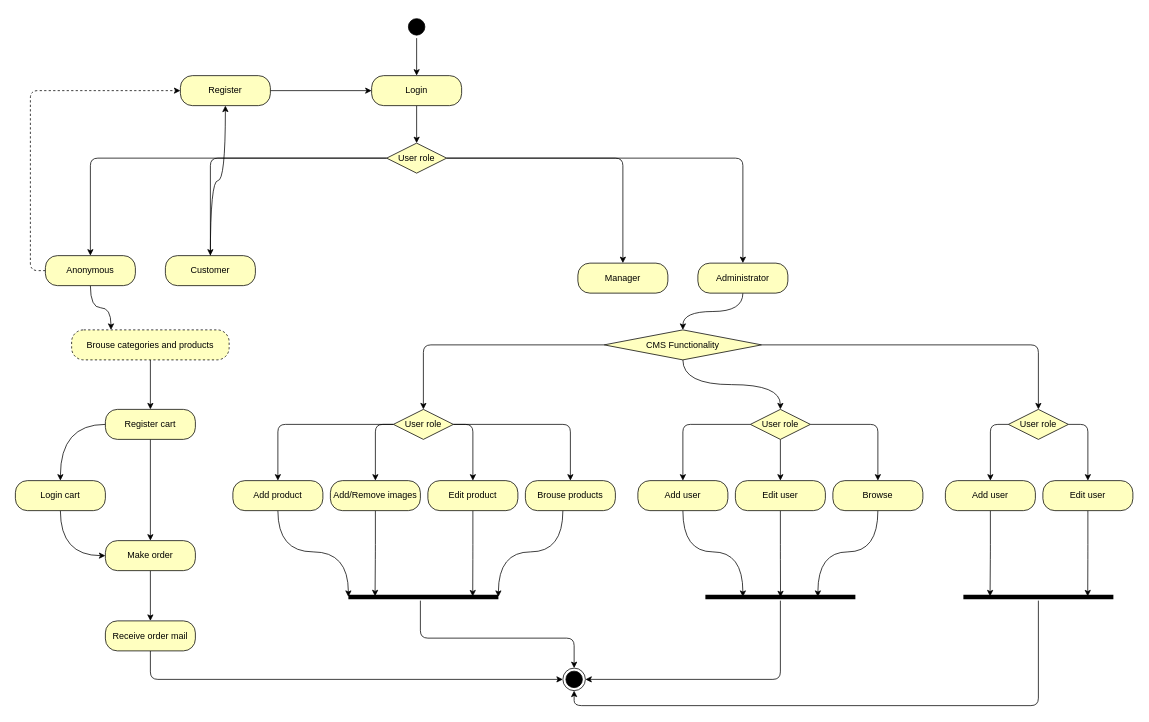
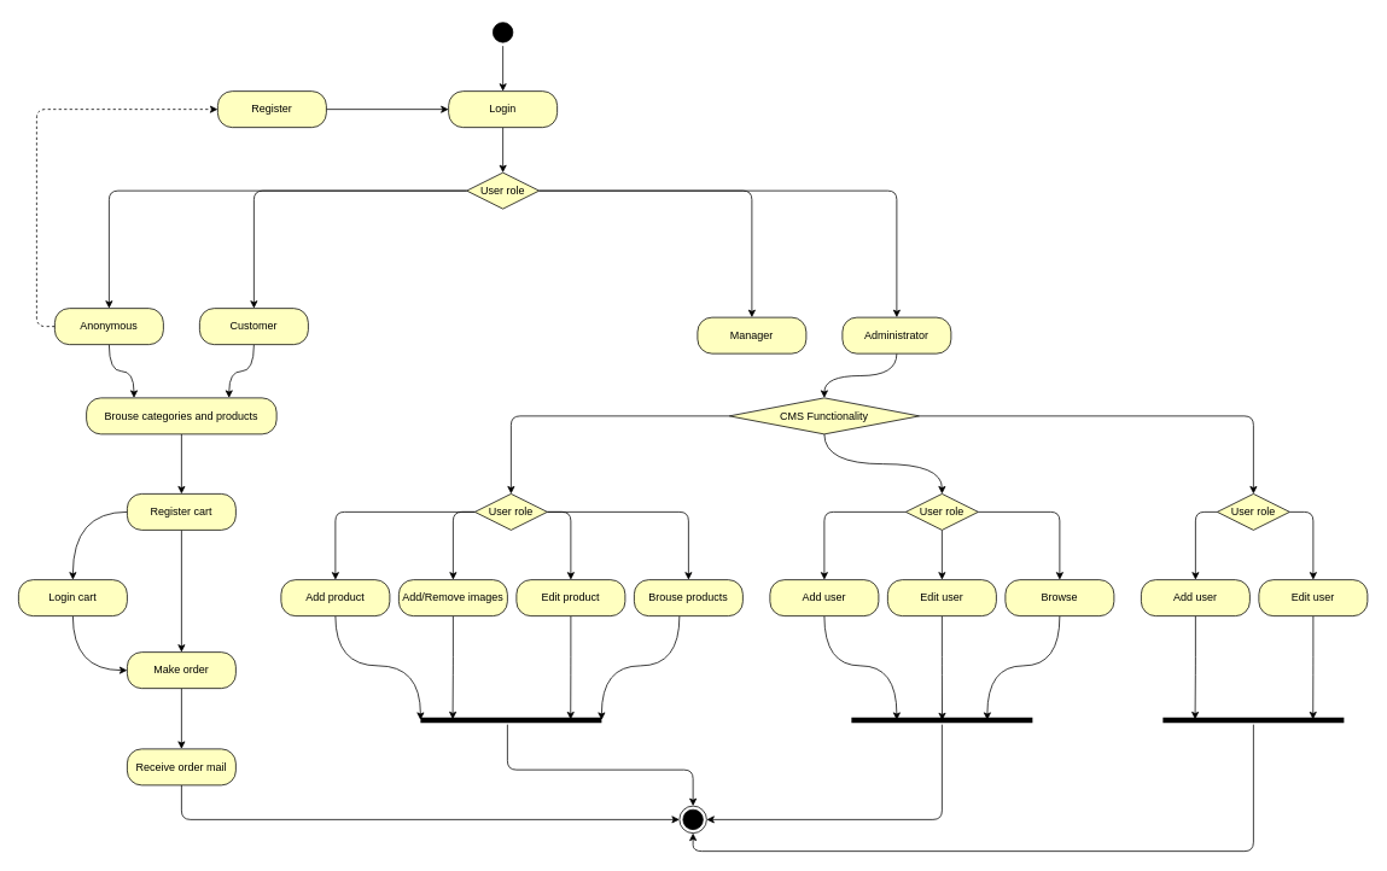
  <mxCell id="0" />
  <mxCell id="1" parent="0" />
  <mxCell id="2" style="edgeStyle=orthogonalEdgeStyle;rounded=1;comic=0;orthogonalLoop=1;jettySize=auto;html=1;strokeColor=#000000;" parent="1" source="3" target="10" edge="1"><mxGeometry relative="1" as="geometry" /></mxCell>
  <mxCell id="3" value="" style="ellipse;html=1;shape=startState;fillColor=#000000;strokeColor=#000000;" parent="1" vertex="1"><mxGeometry x="540" y="20" width="30" height="30" as="geometry" /></mxCell>
  <mxCell id="4" style="edgeStyle=orthogonalEdgeStyle;rounded=1;orthogonalLoop=1;jettySize=auto;html=1;entryX=0.5;entryY=0;entryDx=0;entryDy=0;" parent="1" source="7" target="15" edge="1"><mxGeometry relative="1" as="geometry"><mxPoint x="191" y="270" as="targetPoint" /><Array as="points"><mxPoint x="280" y="210" /></Array></mxGeometry></mxCell>
  <mxCell id="5" style="edgeStyle=orthogonalEdgeStyle;orthogonalLoop=1;jettySize=auto;html=1;exitX=0;exitY=0.5;exitDx=0;exitDy=0;entryX=0.5;entryY=0;entryDx=0;entryDy=0;strokeColor=#000000;rounded=1;" parent="1" source="7" target="13" edge="1"><mxGeometry relative="1" as="geometry"><Array as="points"><mxPoint x="120" y="210" /><mxPoint x="120" y="340" /></Array></mxGeometry></mxCell>
  <mxCell id="6" style="edgeStyle=orthogonalEdgeStyle;rounded=1;comic=0;orthogonalLoop=1;jettySize=auto;html=1;exitX=1;exitY=0.5;exitDx=0;exitDy=0;endArrow=classic;endFill=1;endSize=6;strokeColor=#000000;" parent="1" source="7" target="16" edge="1"><mxGeometry relative="1" as="geometry" /></mxCell>
  <mxCell id="7" value="User role" style="rhombus;whiteSpace=wrap;html=1;fillColor=#ffffc0;strokeColor=#000000;" parent="1" vertex="1"><mxGeometry x="515" y="190" width="80" height="40" as="geometry" /></mxCell>
  <mxCell id="8" value="" style="edgeStyle=orthogonalEdgeStyle;html=1;align=left;verticalAlign=bottom;endArrow=classic;endSize=6;strokeColor=#000000;entryX=0.5;entryY=0;entryDx=0;entryDy=0;endFill=1;" parent="1" source="7" target="18" edge="1"><mxGeometry x="-1" relative="1" as="geometry"><mxPoint x="791" y="310" as="targetPoint" /><Array as="points"><mxPoint x="990" y="210" /></Array></mxGeometry></mxCell>
  <mxCell id="9" style="edgeStyle=orthogonalEdgeStyle;rounded=1;comic=0;orthogonalLoop=1;jettySize=auto;html=1;entryX=0.5;entryY=0;entryDx=0;entryDy=0;strokeColor=#000000;" parent="1" source="10" target="7" edge="1"><mxGeometry relative="1" as="geometry" /></mxCell>
  <mxCell id="10" value="Login" style="rounded=1;whiteSpace=wrap;html=1;arcSize=40;fontColor=#000000;fillColor=#ffffc0;strokeColor=#000000;" parent="1" vertex="1"><mxGeometry x="495" y="100" width="120" height="40" as="geometry" /></mxCell>
  <mxCell id="11" style="edgeStyle=orthogonalEdgeStyle;rounded=1;comic=0;orthogonalLoop=1;jettySize=auto;html=1;entryX=0;entryY=0.5;entryDx=0;entryDy=0;strokeColor=#000000;dashed=1;" parent="1" source="13" target="20" edge="1"><mxGeometry relative="1" as="geometry"><Array as="points"><mxPoint x="40" y="360" /><mxPoint x="40" y="120" /></Array></mxGeometry></mxCell>
  <mxCell id="12" style="edgeStyle=orthogonalEdgeStyle;comic=0;orthogonalLoop=1;jettySize=auto;html=1;endArrow=classic;endFill=1;endSize=6;strokeColor=#000000;entryX=0.25;entryY=0;entryDx=0;entryDy=0;curved=1;" parent="1" source="13" target="22" edge="1"><mxGeometry relative="1" as="geometry" /></mxCell>
  <mxCell id="13" value="Anonymous" style="rounded=1;whiteSpace=wrap;html=1;arcSize=40;fontColor=#000000;fillColor=#ffffc0;strokeColor=#000000;" parent="1" vertex="1"><mxGeometry x="60" y="340" width="120" height="40" as="geometry" /></mxCell>
- <mxCell id="14" style="edgeStyle=orthogonalEdgeStyle;comic=0;orthogonalLoop=1;jettySize=auto;html=1;endArrow=classic;endFill=1;endSize=6;strokeColor=#000000;curved=1;" parent="1" source="15" target="20" edge="1"><mxGeometry relative="1" as="geometry" /></mxCell>
+ <mxCell id="14" style="edgeStyle=orthogonalEdgeStyle;comic=0;orthogonalLoop=1;jettySize=auto;html=1;entryX=0.75;entryY=0;entryDx=0;entryDy=0;endArrow=classic;endFill=1;endSize=6;strokeColor=#000000;curved=1;" parent="1" source="15" target="22" edge="1"><mxGeometry relative="1" as="geometry" /></mxCell>
  <mxCell id="15" value="Customer" style="rounded=1;whiteSpace=wrap;html=1;arcSize=40;fontColor=#000000;fillColor=#ffffc0;strokeColor=#000000;" parent="1" vertex="1"><mxGeometry x="220" y="340" width="120" height="40" as="geometry" /></mxCell>
  <mxCell id="16" value="Manager" style="rounded=1;whiteSpace=wrap;html=1;arcSize=40;fontColor=#000000;fillColor=#ffffc0;strokeColor=#000000;" parent="1" vertex="1"><mxGeometry x="770" y="350" width="120" height="40" as="geometry" /></mxCell>
  <mxCell id="17" style="edgeStyle=orthogonalEdgeStyle;comic=0;orthogonalLoop=1;jettySize=auto;html=1;entryX=0.5;entryY=0;entryDx=0;entryDy=0;endArrow=classic;endFill=1;endSize=6;strokeColor=#000000;curved=1;" parent="1" source="18" target="70" edge="1"><mxGeometry relative="1" as="geometry" /></mxCell>
  <mxCell id="18" value="Administrator" style="rounded=1;whiteSpace=wrap;html=1;arcSize=40;fontColor=#000000;fillColor=#ffffc0;strokeColor=#000000;" parent="1" vertex="1"><mxGeometry x="930" y="350" width="120" height="40" as="geometry" /></mxCell>
  <mxCell id="19" style="edgeStyle=orthogonalEdgeStyle;rounded=1;comic=0;orthogonalLoop=1;jettySize=auto;html=1;strokeColor=#000000;" parent="1" source="20" target="10" edge="1"><mxGeometry relative="1" as="geometry" /></mxCell>
  <mxCell id="20" value="Register" style="rounded=1;whiteSpace=wrap;html=1;arcSize=40;fontColor=#000000;fillColor=#ffffc0;strokeColor=#000000;" parent="1" vertex="1"><mxGeometry x="240" y="100" width="120" height="40" as="geometry" /></mxCell>
  <mxCell id="21" style="edgeStyle=orthogonalEdgeStyle;rounded=1;comic=0;orthogonalLoop=1;jettySize=auto;html=1;endArrow=classic;endFill=1;endSize=6;strokeColor=#000000;" parent="1" source="22" target="37" edge="1"><mxGeometry relative="1" as="geometry" /></mxCell>
- <mxCell id="22" value="Brouse categories and products" style="rounded=1;whiteSpace=wrap;html=1;arcSize=40;fontColor=#000000;fillColor=#ffffc0;strokeColor=#000000;dashed=1;" parent="1" vertex="1"><mxGeometry x="95" y="439" width="210" height="40" as="geometry" /></mxCell>
+ <mxCell id="22" value="Brouse categories and products" style="rounded=1;whiteSpace=wrap;html=1;arcSize=40;fontColor=#000000;fillColor=#ffffc0;strokeColor=#000000;" parent="1" vertex="1"><mxGeometry x="95" y="439" width="210" height="40" as="geometry" /></mxCell>
  <mxCell id="23" style="edgeStyle=orthogonalEdgeStyle;rounded=1;comic=0;orthogonalLoop=1;jettySize=auto;html=1;endArrow=classic;endFill=1;endSize=6;strokeColor=#000000;" parent="1" source="27" target="47" edge="1"><mxGeometry relative="1" as="geometry" /></mxCell>
  <mxCell id="24" style="edgeStyle=orthogonalEdgeStyle;rounded=1;comic=0;orthogonalLoop=1;jettySize=auto;html=1;endArrow=classic;endFill=1;endSize=6;strokeColor=#000000;exitX=0;exitY=0.5;exitDx=0;exitDy=0;" parent="1" source="27" target="43" edge="1"><mxGeometry relative="1" as="geometry" /></mxCell>
  <mxCell id="25" style="edgeStyle=orthogonalEdgeStyle;rounded=1;comic=0;orthogonalLoop=1;jettySize=auto;html=1;entryX=0.5;entryY=0;entryDx=0;entryDy=0;endArrow=classic;endFill=1;endSize=6;strokeColor=#000000;exitX=1;exitY=0.5;exitDx=0;exitDy=0;" parent="1" source="27" target="45" edge="1"><mxGeometry relative="1" as="geometry" /></mxCell>
  <mxCell id="26" style="edgeStyle=orthogonalEdgeStyle;rounded=1;comic=0;orthogonalLoop=1;jettySize=auto;html=1;endArrow=classic;endFill=1;endSize=6;strokeColor=#000000;" parent="1" source="27" target="49" edge="1"><mxGeometry relative="1" as="geometry" /></mxCell>
  <mxCell id="27" value="User role" style="rhombus;whiteSpace=wrap;html=1;fillColor=#ffffc0;strokeColor=#000000;" parent="1" vertex="1"><mxGeometry x="524" y="545" width="80" height="40" as="geometry" /></mxCell>
  <mxCell id="28" style="edgeStyle=orthogonalEdgeStyle;rounded=1;comic=0;orthogonalLoop=1;jettySize=auto;html=1;exitX=0;exitY=0.5;exitDx=0;exitDy=0;endArrow=classic;endFill=1;endSize=6;strokeColor=#000000;" parent="1" source="31" target="52" edge="1"><mxGeometry relative="1" as="geometry" /></mxCell>
  <mxCell id="29" style="edgeStyle=orthogonalEdgeStyle;rounded=1;comic=0;orthogonalLoop=1;jettySize=auto;html=1;entryX=0.5;entryY=0;entryDx=0;entryDy=0;endArrow=classic;endFill=1;endSize=6;strokeColor=#000000;" parent="1" source="31" target="54" edge="1"><mxGeometry relative="1" as="geometry" /></mxCell>
  <mxCell id="30" style="edgeStyle=orthogonalEdgeStyle;rounded=1;comic=0;orthogonalLoop=1;jettySize=auto;html=1;endArrow=classic;endFill=1;endSize=6;strokeColor=#000000;" parent="1" source="31" target="56" edge="1"><mxGeometry relative="1" as="geometry" /></mxCell>
  <mxCell id="31" value="User role" style="rhombus;whiteSpace=wrap;html=1;fillColor=#ffffc0;strokeColor=#000000;" parent="1" vertex="1"><mxGeometry x="1000" y="545" width="80" height="40" as="geometry" /></mxCell>
  <mxCell id="32" style="edgeStyle=orthogonalEdgeStyle;rounded=1;comic=0;orthogonalLoop=1;jettySize=auto;html=1;endArrow=classic;endFill=1;endSize=6;strokeColor=#000000;exitX=0;exitY=0.5;exitDx=0;exitDy=0;" parent="1" source="34" target="58" edge="1"><mxGeometry relative="1" as="geometry" /></mxCell>
  <mxCell id="33" style="edgeStyle=orthogonalEdgeStyle;rounded=1;comic=0;orthogonalLoop=1;jettySize=auto;html=1;exitX=1;exitY=0.5;exitDx=0;exitDy=0;endArrow=classic;endFill=1;endSize=6;strokeColor=#000000;" parent="1" source="34" target="60" edge="1"><mxGeometry relative="1" as="geometry" /></mxCell>
  <mxCell id="34" value="User role" style="rhombus;whiteSpace=wrap;html=1;fillColor=#ffffc0;strokeColor=#000000;" parent="1" vertex="1"><mxGeometry x="1344" y="545" width="80" height="40" as="geometry" /></mxCell>
  <mxCell id="35" style="edgeStyle=orthogonalEdgeStyle;rounded=1;comic=0;orthogonalLoop=1;jettySize=auto;html=1;endArrow=classic;endFill=1;endSize=6;strokeColor=#000000;" parent="1" source="37" target="41" edge="1"><mxGeometry relative="1" as="geometry" /></mxCell>
  <mxCell id="36" style="edgeStyle=orthogonalEdgeStyle;comic=0;orthogonalLoop=1;jettySize=auto;html=1;endArrow=classic;endFill=1;endSize=6;strokeColor=#000000;exitX=0;exitY=0.5;exitDx=0;exitDy=0;curved=1;" parent="1" source="37" target="39" edge="1"><mxGeometry relative="1" as="geometry" /></mxCell>
  <mxCell id="37" value="Register cart" style="rounded=1;whiteSpace=wrap;html=1;arcSize=40;fontColor=#000000;fillColor=#ffffc0;strokeColor=#000000;" parent="1" vertex="1"><mxGeometry x="140" y="545" width="120" height="40" as="geometry" /></mxCell>
  <mxCell id="38" style="edgeStyle=orthogonalEdgeStyle;comic=0;orthogonalLoop=1;jettySize=auto;html=1;entryX=0;entryY=0.5;entryDx=0;entryDy=0;endArrow=classic;endFill=1;endSize=6;strokeColor=#000000;curved=1;" parent="1" source="39" target="41" edge="1"><mxGeometry relative="1" as="geometry" /></mxCell>
  <mxCell id="39" value="Login cart" style="rounded=1;whiteSpace=wrap;html=1;arcSize=40;fontColor=#000000;fillColor=#ffffc0;strokeColor=#000000;" parent="1" vertex="1"><mxGeometry x="20" y="640" width="120" height="40" as="geometry" /></mxCell>
  <mxCell id="40" style="edgeStyle=orthogonalEdgeStyle;rounded=1;comic=0;orthogonalLoop=1;jettySize=auto;html=1;endArrow=classic;endFill=1;endSize=6;strokeColor=#000000;" parent="1" source="41" target="72" edge="1"><mxGeometry relative="1" as="geometry" /></mxCell>
  <mxCell id="41" value="Make order" style="rounded=1;whiteSpace=wrap;html=1;arcSize=40;fontColor=#000000;fillColor=#ffffc0;strokeColor=#000000;" parent="1" vertex="1"><mxGeometry x="140" y="720" width="120" height="40" as="geometry" /></mxCell>
  <mxCell id="42" style="edgeStyle=orthogonalEdgeStyle;rounded=1;comic=0;orthogonalLoop=1;jettySize=auto;html=1;entryX=0.178;entryY=0.416;entryDx=0;entryDy=0;entryPerimeter=0;endArrow=classic;endFill=1;endSize=6;strokeColor=#000000;" parent="1" source="43" target="62" edge="1"><mxGeometry relative="1" as="geometry" /></mxCell>
  <mxCell id="43" value="Add/Remove images" style="rounded=1;whiteSpace=wrap;html=1;arcSize=40;fontColor=#000000;fillColor=#ffffc0;strokeColor=#000000;shadow=0;" parent="1" vertex="1"><mxGeometry x="440" y="640" width="120" height="40" as="geometry" /></mxCell>
  <mxCell id="44" style="edgeStyle=orthogonalEdgeStyle;rounded=1;comic=0;orthogonalLoop=1;jettySize=auto;html=1;entryX=0.829;entryY=0.44;entryDx=0;entryDy=0;entryPerimeter=0;endArrow=classic;endFill=1;endSize=6;strokeColor=#000000;" parent="1" source="45" target="62" edge="1"><mxGeometry relative="1" as="geometry" /></mxCell>
  <mxCell id="45" value="Edit product" style="rounded=1;whiteSpace=wrap;html=1;arcSize=40;fontColor=#000000;fillColor=#ffffc0;strokeColor=#000000;shadow=0;" parent="1" vertex="1"><mxGeometry x="570" y="640" width="120" height="40" as="geometry" /></mxCell>
  <mxCell id="46" style="edgeStyle=orthogonalEdgeStyle;comic=0;orthogonalLoop=1;jettySize=auto;html=1;entryX=0;entryY=0.5;entryDx=0;entryDy=0;entryPerimeter=0;endArrow=classic;endFill=1;endSize=6;strokeColor=#000000;curved=1;" parent="1" source="47" target="62" edge="1"><mxGeometry relative="1" as="geometry"><Array as="points"><mxPoint x="370" y="735" /><mxPoint x="464" y="735" /></Array></mxGeometry></mxCell>
  <mxCell id="47" value="Add product" style="rounded=1;whiteSpace=wrap;html=1;arcSize=40;fontColor=#000000;fillColor=#ffffc0;strokeColor=#000000;shadow=0;" parent="1" vertex="1"><mxGeometry x="310" y="640" width="120" height="40" as="geometry" /></mxCell>
  <mxCell id="48" style="edgeStyle=orthogonalEdgeStyle;comic=0;orthogonalLoop=1;jettySize=auto;html=1;entryX=1;entryY=0.5;entryDx=0;entryDy=0;entryPerimeter=0;endArrow=classic;endFill=1;endSize=6;strokeColor=#000000;curved=1;" parent="1" source="49" target="62" edge="1"><mxGeometry relative="1" as="geometry"><Array as="points"><mxPoint x="750" y="735" /><mxPoint x="664" y="735" /></Array></mxGeometry></mxCell>
  <mxCell id="49" value="Brouse products" style="rounded=1;whiteSpace=wrap;html=1;arcSize=40;fontColor=#000000;fillColor=#ffffc0;strokeColor=#000000;shadow=0;" parent="1" vertex="1"><mxGeometry x="700" y="640" width="120" height="40" as="geometry" /></mxCell>
  <mxCell id="50" style="edgeStyle=orthogonalEdgeStyle;rounded=1;comic=0;orthogonalLoop=1;jettySize=auto;html=1;exitX=0.5;exitY=1;exitDx=0;exitDy=0;endArrow=classic;endFill=1;endSize=6;strokeColor=#000000;" parent="1" source="45" target="45" edge="1"><mxGeometry relative="1" as="geometry" /></mxCell>
  <mxCell id="51" style="edgeStyle=orthogonalEdgeStyle;comic=0;orthogonalLoop=1;jettySize=auto;html=1;entryX=0.25;entryY=0.5;entryDx=0;entryDy=0;entryPerimeter=0;endArrow=classic;endFill=1;endSize=6;strokeColor=#000000;curved=1;" parent="1" source="52" target="64" edge="1"><mxGeometry relative="1" as="geometry" /></mxCell>
  <mxCell id="52" value="Add user" style="rounded=1;whiteSpace=wrap;html=1;arcSize=40;fontColor=#000000;fillColor=#ffffc0;strokeColor=#000000;shadow=0;" parent="1" vertex="1"><mxGeometry x="850" y="640" width="120" height="40" as="geometry" /></mxCell>
  <mxCell id="53" style="edgeStyle=orthogonalEdgeStyle;rounded=1;comic=0;orthogonalLoop=1;jettySize=auto;html=1;entryX=0.501;entryY=0.543;entryDx=0;entryDy=0;entryPerimeter=0;endArrow=classic;endFill=1;endSize=6;strokeColor=#000000;" parent="1" source="54" target="64" edge="1"><mxGeometry relative="1" as="geometry" /></mxCell>
  <mxCell id="54" value="Edit user" style="rounded=1;whiteSpace=wrap;html=1;arcSize=40;fontColor=#000000;fillColor=#ffffc0;strokeColor=#000000;shadow=0;" parent="1" vertex="1"><mxGeometry x="980" y="640" width="120" height="40" as="geometry" /></mxCell>
  <mxCell id="55" style="edgeStyle=orthogonalEdgeStyle;comic=0;orthogonalLoop=1;jettySize=auto;html=1;entryX=0.75;entryY=0.5;entryDx=0;entryDy=0;entryPerimeter=0;endArrow=classic;endFill=1;endSize=6;strokeColor=#000000;curved=1;" parent="1" source="56" target="64" edge="1"><mxGeometry relative="1" as="geometry" /></mxCell>
  <mxCell id="56" value="Browse" style="rounded=1;whiteSpace=wrap;html=1;arcSize=40;fontColor=#000000;fillColor=#ffffc0;strokeColor=#000000;shadow=0;" parent="1" vertex="1"><mxGeometry x="1110" y="640" width="120" height="40" as="geometry" /></mxCell>
  <mxCell id="57" style="edgeStyle=orthogonalEdgeStyle;rounded=1;comic=0;orthogonalLoop=1;jettySize=auto;html=1;entryX=0.178;entryY=0.433;entryDx=0;entryDy=0;entryPerimeter=0;endArrow=classic;endFill=1;endSize=6;strokeColor=#000000;" parent="1" source="58" target="66" edge="1"><mxGeometry relative="1" as="geometry" /></mxCell>
  <mxCell id="58" value="Add user" style="rounded=1;whiteSpace=wrap;html=1;arcSize=40;fontColor=#000000;fillColor=#ffffc0;strokeColor=#000000;shadow=0;" parent="1" vertex="1"><mxGeometry x="1260" y="640" width="120" height="40" as="geometry" /></mxCell>
  <mxCell id="59" style="edgeStyle=orthogonalEdgeStyle;rounded=1;comic=0;orthogonalLoop=1;jettySize=auto;html=1;entryX=0.829;entryY=0.433;entryDx=0;entryDy=0;entryPerimeter=0;endArrow=classic;endFill=1;endSize=6;strokeColor=#000000;" parent="1" source="60" target="66" edge="1"><mxGeometry relative="1" as="geometry" /></mxCell>
  <mxCell id="60" value="Edit user" style="rounded=1;whiteSpace=wrap;html=1;arcSize=40;fontColor=#000000;fillColor=#ffffc0;strokeColor=#000000;shadow=0;" parent="1" vertex="1"><mxGeometry x="1390" y="640" width="120" height="40" as="geometry" /></mxCell>
  <mxCell id="61" style="edgeStyle=orthogonalEdgeStyle;rounded=1;comic=0;orthogonalLoop=1;jettySize=auto;html=1;endArrow=classic;endFill=1;endSize=6;strokeColor=#000000;" parent="1" source="62" target="73" edge="1"><mxGeometry relative="1" as="geometry"><Array as="points"><mxPoint x="560" y="850" /><mxPoint x="765" y="850" /></Array></mxGeometry></mxCell>
  <mxCell id="62" value="" style="shape=line;html=1;strokeWidth=6;strokeColor=#000000;shadow=0;" parent="1" vertex="1"><mxGeometry x="464" y="790" width="200" height="10" as="geometry" /></mxCell>
  <mxCell id="63" style="edgeStyle=orthogonalEdgeStyle;rounded=1;comic=0;orthogonalLoop=1;jettySize=auto;html=1;entryX=1;entryY=0.5;entryDx=0;entryDy=0;endArrow=classic;endFill=1;endSize=6;strokeColor=#000000;" parent="1" source="64" target="73" edge="1"><mxGeometry relative="1" as="geometry"><Array as="points"><mxPoint x="1040" y="905" /></Array></mxGeometry></mxCell>
  <mxCell id="64" value="" style="shape=line;html=1;strokeWidth=6;strokeColor=#000000;shadow=0;" parent="1" vertex="1"><mxGeometry x="940" y="790" width="200" height="10" as="geometry" /></mxCell>
  <mxCell id="65" style="edgeStyle=orthogonalEdgeStyle;rounded=1;comic=0;orthogonalLoop=1;jettySize=auto;html=1;entryX=0.5;entryY=1;entryDx=0;entryDy=0;endArrow=classic;endFill=1;endSize=6;strokeColor=#000000;" parent="1" source="66" target="73" edge="1"><mxGeometry relative="1" as="geometry"><Array as="points"><mxPoint x="1384" y="940" /><mxPoint x="765" y="940" /></Array></mxGeometry></mxCell>
  <mxCell id="66" value="" style="shape=line;html=1;strokeWidth=6;strokeColor=#000000;shadow=0;" parent="1" vertex="1"><mxGeometry x="1284" y="790" width="200" height="10" as="geometry" /></mxCell>
  <mxCell id="67" style="edgeStyle=orthogonalEdgeStyle;rounded=1;comic=0;orthogonalLoop=1;jettySize=auto;html=1;entryX=0.5;entryY=0;entryDx=0;entryDy=0;endArrow=classic;endFill=1;endSize=6;strokeColor=#000000;" parent="1" source="70" target="27" edge="1"><mxGeometry relative="1" as="geometry" /></mxCell>
  <mxCell id="68" style="edgeStyle=orthogonalEdgeStyle;comic=0;orthogonalLoop=1;jettySize=auto;html=1;endArrow=classic;endFill=1;endSize=6;strokeColor=#000000;curved=1;" parent="1" source="70" target="31" edge="1"><mxGeometry relative="1" as="geometry" /></mxCell>
  <mxCell id="69" style="edgeStyle=orthogonalEdgeStyle;rounded=1;comic=0;orthogonalLoop=1;jettySize=auto;html=1;entryX=0.5;entryY=0;entryDx=0;entryDy=0;endArrow=classic;endFill=1;endSize=6;strokeColor=#000000;" parent="1" source="70" target="34" edge="1"><mxGeometry relative="1" as="geometry" /></mxCell>
  <mxCell id="70" value="CMS Functionality" style="rhombus;whiteSpace=wrap;html=1;fillColor=#ffffc0;strokeColor=#000000;" parent="1" vertex="1"><mxGeometry x="805" y="439" width="210" height="40" as="geometry" /></mxCell>
  <mxCell id="71" style="edgeStyle=orthogonalEdgeStyle;comic=0;orthogonalLoop=1;jettySize=auto;html=1;entryX=0;entryY=0.5;entryDx=0;entryDy=0;endArrow=classic;endFill=1;endSize=6;strokeColor=#000000;rounded=1;" parent="1" source="72" target="73" edge="1"><mxGeometry relative="1" as="geometry"><Array as="points"><mxPoint x="200" y="905" /></Array></mxGeometry></mxCell>
  <mxCell id="72" value="Receive order mail" style="rounded=1;whiteSpace=wrap;html=1;arcSize=40;fontColor=#000000;fillColor=#ffffc0;strokeColor=#000000;" parent="1" vertex="1"><mxGeometry x="140" y="827" width="120" height="40" as="geometry" /></mxCell>
  <mxCell id="73" value="" style="ellipse;html=1;shape=endState;fillColor=#000000;strokeColor=#000000;shadow=0;" parent="1" vertex="1"><mxGeometry x="750" y="890" width="30" height="30" as="geometry" /></mxCell>
